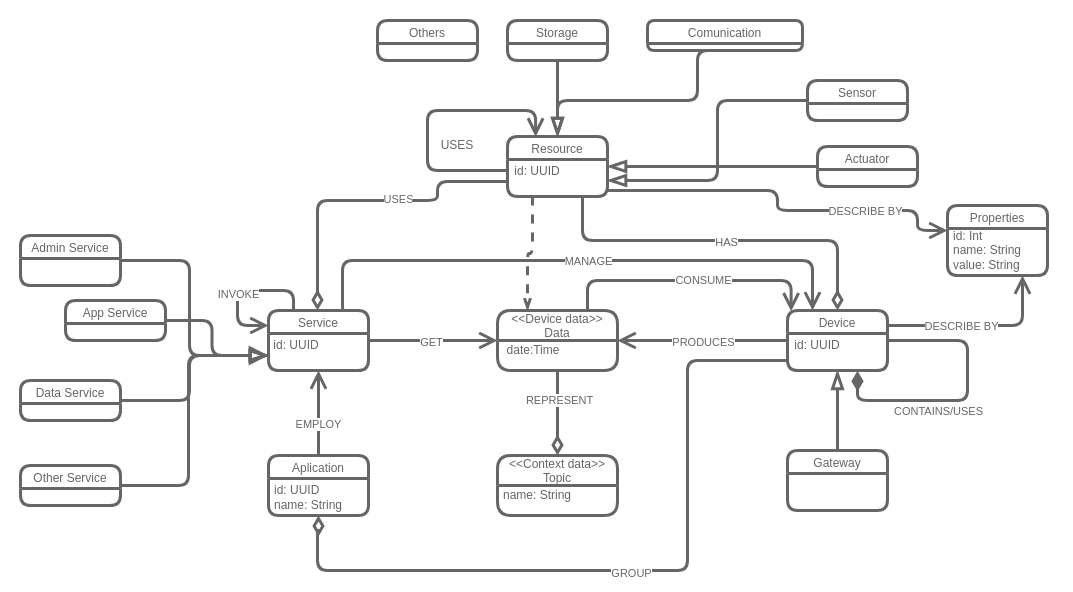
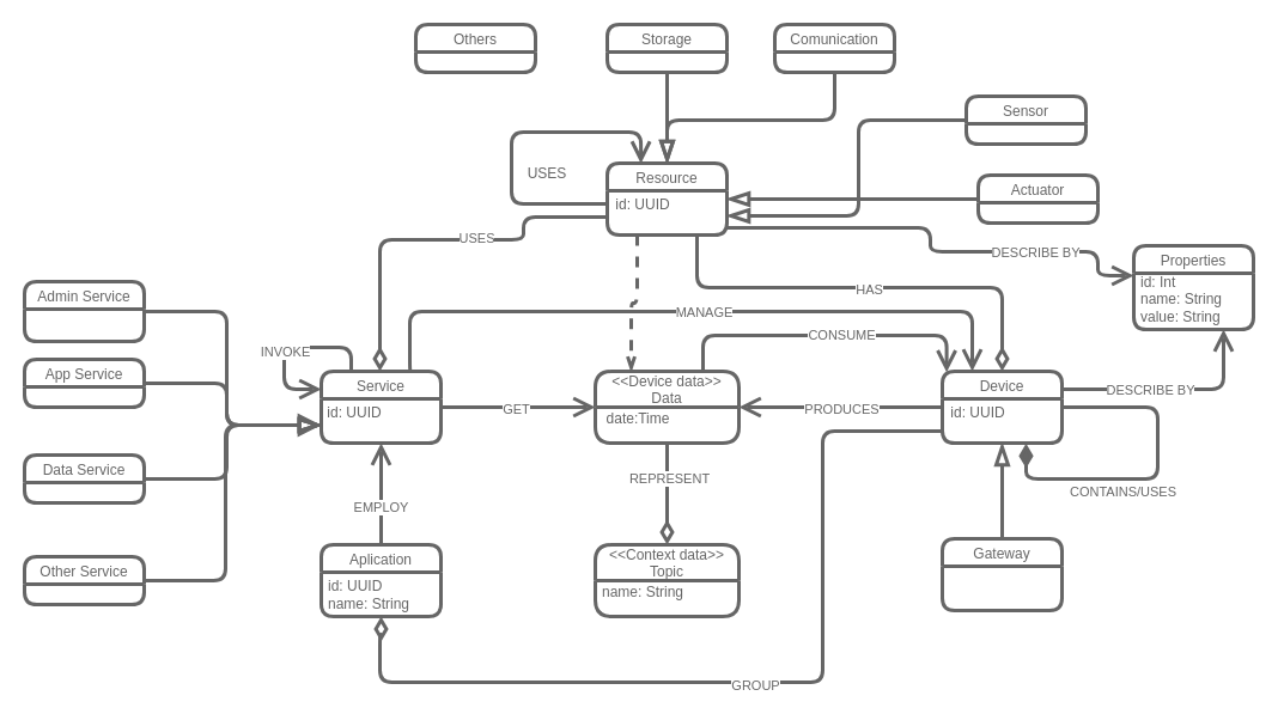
  <mxCell id="0" />
  <mxCell id="1" parent="0" />
- <mxCell id="2" value="Others" style="swimlane;strokeWidth=3;rounded=1;fontStyle=0;strokeColor=#666666;fillColor=#FFFFFF;fontColor=#666666;container=0;" parent="1" vertex="1"><mxGeometry x="377" y="20" width="100" height="40" as="geometry" /></mxCell>
+ <mxCell id="2" value="Others" style="swimlane;strokeWidth=3;rounded=1;fontStyle=0;strokeColor=#666666;fillColor=#FFFFFF;fontColor=#666666;container=0;" parent="1" vertex="1"><mxGeometry x="347" y="20" width="100" height="40" as="geometry" /></mxCell>
  <mxCell id="3" style="edgeStyle=orthogonalEdgeStyle;shape=connector;curved=0;rounded=1;orthogonalLoop=1;jettySize=auto;html=1;entryX=0.5;entryY=0;entryDx=0;entryDy=0;labelBackgroundColor=default;strokeColor=#666666;strokeWidth=3;align=center;verticalAlign=middle;fontFamily=Helvetica;fontSize=11;fontColor=#666666;endArrow=blockThin;endFill=0;endSize=12;" parent="1" source="4" target="49" edge="1"><mxGeometry relative="1" as="geometry" /></mxCell>
  <mxCell id="4" value="Storage" style="swimlane;strokeWidth=3;rounded=1;fontStyle=0;strokeColor=#666666;fillColor=#FFFFFF;fontColor=#666666;container=0;" parent="1" vertex="1"><mxGeometry x="507" y="20" width="100" height="40" as="geometry" /></mxCell>
  <mxCell id="5" style="edgeStyle=orthogonalEdgeStyle;shape=connector;curved=0;rounded=1;orthogonalLoop=1;jettySize=auto;html=1;entryX=0.5;entryY=0;entryDx=0;entryDy=0;labelBackgroundColor=default;strokeColor=#666666;strokeWidth=3;align=center;verticalAlign=middle;fontFamily=Helvetica;fontSize=11;fontColor=#666666;endArrow=blockThin;endFill=0;exitX=0.5;exitY=1;exitDx=0;exitDy=0;endSize=12;" parent="1" source="6" target="49" edge="1"><mxGeometry relative="1" as="geometry"><Array as="points"><mxPoint x="697" y="100" /><mxPoint x="557" y="100" /></Array></mxGeometry></mxCell>
- <mxCell id="6" value="Comunication" style="swimlane;strokeWidth=3;rounded=1;fontStyle=0;strokeColor=#666666;fillColor=#FFFFFF;fontColor=#666666;container=0;" parent="1" vertex="1"><mxGeometry x="647" y="20" width="155" height="30" as="geometry" /></mxCell>
+ <mxCell id="6" value="Comunication" style="swimlane;strokeWidth=3;rounded=1;fontStyle=0;strokeColor=#666666;fillColor=#FFFFFF;fontColor=#666666;container=0;" parent="1" vertex="1"><mxGeometry x="647" y="20" width="100" height="40" as="geometry" /></mxCell>
  <mxCell id="7" style="edgeStyle=orthogonalEdgeStyle;shape=connector;curved=0;rounded=1;orthogonalLoop=1;jettySize=auto;html=1;labelBackgroundColor=default;strokeColor=#666666;strokeWidth=3;align=center;verticalAlign=middle;fontFamily=Helvetica;fontSize=11;fontColor=#666666;endArrow=blockThin;endFill=0;endSize=12;" parent="1" source="8" edge="1"><mxGeometry relative="1" as="geometry"><mxPoint x="607" y="180" as="targetPoint" /><Array as="points"><mxPoint x="717" y="100" /><mxPoint x="717" y="180" /></Array></mxGeometry></mxCell>
  <mxCell id="8" value="Sensor" style="swimlane;strokeWidth=3;rounded=1;fontStyle=0;strokeColor=#666666;fillColor=#FFFFFF;fontColor=#666666;container=0;" parent="1" vertex="1"><mxGeometry x="807" y="80" width="100" height="40" as="geometry" /></mxCell>
  <mxCell id="9" style="edgeStyle=orthogonalEdgeStyle;shape=connector;curved=0;rounded=1;orthogonalLoop=1;jettySize=auto;html=1;entryX=1;entryY=0.5;entryDx=0;entryDy=0;labelBackgroundColor=default;strokeColor=#666666;strokeWidth=3;align=center;verticalAlign=middle;fontFamily=Helvetica;fontSize=11;fontColor=#666666;endArrow=blockThin;endFill=0;endSize=12;exitX=0;exitY=0.5;exitDx=0;exitDy=0;" parent="1" source="10" target="49" edge="1"><mxGeometry relative="1" as="geometry"><Array as="points"><mxPoint x="787" y="166" /><mxPoint x="787" y="166" /></Array></mxGeometry></mxCell>
  <mxCell id="10" value="Actuator" style="swimlane;strokeWidth=3;rounded=1;fontStyle=0;strokeColor=#666666;fillColor=#FFFFFF;fontColor=#666666;container=0;" parent="1" vertex="1"><mxGeometry x="817" y="146" width="100" height="40" as="geometry" /></mxCell>
  <mxCell id="11" style="edgeStyle=orthogonalEdgeStyle;shape=connector;curved=0;rounded=1;orthogonalLoop=1;jettySize=auto;html=1;entryX=0;entryY=0.75;entryDx=0;entryDy=0;labelBackgroundColor=default;strokeColor=#666666;strokeWidth=3;align=center;verticalAlign=middle;fontFamily=Helvetica;fontSize=11;fontColor=#666666;endArrow=blockThin;endFill=0;endSize=12;" parent="1" source="12" target="52" edge="1"><mxGeometry relative="1" as="geometry" /></mxCell>
  <mxCell id="12" value="Admin Service" style="swimlane;strokeWidth=3;rounded=1;fontStyle=0;strokeColor=#666666;fillColor=#FFFFFF;fontColor=#666666;container=0;" parent="1" vertex="1"><mxGeometry x="20" y="235" width="100" height="50" as="geometry" /></mxCell>
  <mxCell id="13" style="edgeStyle=orthogonalEdgeStyle;shape=connector;curved=0;rounded=1;orthogonalLoop=1;jettySize=auto;html=1;entryX=0;entryY=0.75;entryDx=0;entryDy=0;labelBackgroundColor=default;strokeColor=#666666;strokeWidth=3;align=center;verticalAlign=middle;fontFamily=Helvetica;fontSize=11;fontColor=#666666;endArrow=blockThin;endFill=0;endSize=12;" parent="1" source="14" target="52" edge="1"><mxGeometry relative="1" as="geometry" /></mxCell>
- <mxCell id="14" value="App Service" style="swimlane;strokeWidth=3;rounded=1;fontStyle=0;strokeColor=#666666;fillColor=#FFFFFF;fontColor=#666666;container=0;" parent="1" vertex="1"><mxGeometry x="65" y="300" width="100" height="40" as="geometry" /></mxCell>
+ <mxCell id="14" value="App Service" style="swimlane;strokeWidth=3;rounded=1;fontStyle=0;strokeColor=#666666;fillColor=#FFFFFF;fontColor=#666666;container=0;" parent="1" vertex="1"><mxGeometry x="20" y="300" width="100" height="40" as="geometry" /></mxCell>
  <mxCell id="15" style="edgeStyle=orthogonalEdgeStyle;shape=connector;curved=0;rounded=1;orthogonalLoop=1;jettySize=auto;html=1;entryX=0;entryY=0.75;entryDx=0;entryDy=0;labelBackgroundColor=default;strokeColor=#666666;strokeWidth=3;align=center;verticalAlign=middle;fontFamily=Helvetica;fontSize=11;fontColor=#666666;endArrow=blockThin;endFill=0;endSize=12;" parent="1" source="16" target="52" edge="1"><mxGeometry relative="1" as="geometry" /></mxCell>
  <mxCell id="16" value="Data Service" style="swimlane;strokeWidth=3;rounded=1;fontStyle=0;strokeColor=#666666;fillColor=#FFFFFF;fontColor=#666666;container=0;" parent="1" vertex="1"><mxGeometry x="20" y="380" width="100" height="40" as="geometry" /></mxCell>
  <mxCell id="17" style="edgeStyle=orthogonalEdgeStyle;shape=connector;curved=0;rounded=1;orthogonalLoop=1;jettySize=auto;html=1;entryX=0;entryY=0.75;entryDx=0;entryDy=0;labelBackgroundColor=default;strokeColor=#666666;strokeWidth=3;align=center;verticalAlign=middle;fontFamily=Helvetica;fontSize=11;fontColor=#666666;endArrow=block;endFill=0;endSize=12;" parent="1" source="18" target="52" edge="1"><mxGeometry relative="1" as="geometry"><Array as="points"><mxPoint x="188" y="485" /><mxPoint x="188" y="355" /></Array></mxGeometry></mxCell>
  <mxCell id="18" value="Other Service" style="swimlane;strokeWidth=3;rounded=1;fontStyle=0;strokeColor=#666666;fillColor=#FFFFFF;fontColor=#666666;container=0;" parent="1" vertex="1"><mxGeometry x="20" y="465" width="100" height="40" as="geometry" /></mxCell>
  <mxCell id="19" style="edgeStyle=orthogonalEdgeStyle;shape=connector;curved=0;rounded=1;orthogonalLoop=1;jettySize=auto;html=1;entryX=0.5;entryY=1;entryDx=0;entryDy=0;labelBackgroundColor=default;strokeColor=#666666;strokeWidth=3;align=center;verticalAlign=middle;fontFamily=Helvetica;fontSize=11;fontColor=#666666;endArrow=open;endFill=0;endSize=12;" parent="1" source="21" target="52" edge="1"><mxGeometry relative="1" as="geometry" /></mxCell>
  <mxCell id="20" value="EMPLOY" style="edgeLabel;html=1;align=center;verticalAlign=middle;resizable=0;points=[];fontSize=11;fontFamily=Helvetica;fontColor=#666666;container=0;" parent="19" vertex="1" connectable="0"><mxGeometry x="-0.236" y="1" relative="1" as="geometry"><mxPoint as="offset" /></mxGeometry></mxCell>
  <mxCell id="21" value="Aplication" style="swimlane;strokeWidth=3;rounded=1;fontStyle=0;strokeColor=#666666;fillColor=#FFFFFF;fontColor=#666666;container=0;" parent="1" vertex="1"><mxGeometry x="268" y="455" width="100" height="60" as="geometry"><mxRectangle x="580" y="270" width="80" height="30" as="alternateBounds" /></mxGeometry></mxCell>
  <mxCell id="22" value="USES" style="text;html=1;strokeColor=none;fillColor=none;align=center;verticalAlign=middle;whiteSpace=wrap;rounded=0;fontSize=12;fontFamily=Helvetica;fontColor=#666666;container=0;" parent="1" vertex="1"><mxGeometry x="427" y="130" width="60" height="30" as="geometry" /></mxCell>
  <mxCell id="23" style="edgeStyle=orthogonalEdgeStyle;shape=connector;curved=0;rounded=1;orthogonalLoop=1;jettySize=auto;html=1;labelBackgroundColor=default;strokeColor=#666666;strokeWidth=3;align=center;verticalAlign=middle;fontFamily=Helvetica;fontSize=11;fontColor=#666666;endArrow=diamondThin;endFill=0;exitX=0;exitY=0.75;exitDx=0;exitDy=0;endSize=12;" parent="1" source="49" target="52" edge="1"><mxGeometry relative="1" as="geometry"><Array as="points"><mxPoint x="437" y="181" /><mxPoint x="437" y="200" /><mxPoint x="317" y="200" /></Array></mxGeometry></mxCell>
  <mxCell id="24" value="USES" style="edgeLabel;html=1;align=center;verticalAlign=middle;resizable=0;points=[];fontSize=11;fontFamily=Helvetica;fontColor=#666666;container=0;" parent="23" vertex="1" connectable="0"><mxGeometry x="0.087" y="1" relative="1" as="geometry"><mxPoint x="44" y="-3" as="offset" /></mxGeometry></mxCell>
  <mxCell id="25" style="edgeStyle=orthogonalEdgeStyle;shape=connector;curved=0;rounded=1;orthogonalLoop=1;jettySize=auto;html=1;labelBackgroundColor=default;strokeColor=#666666;strokeWidth=3;align=center;verticalAlign=middle;fontFamily=Helvetica;fontSize=11;fontColor=#666666;endArrow=open;endFill=0;endSize=12;" parent="1" edge="1"><mxGeometry relative="1" as="geometry"><mxPoint x="367" y="340" as="sourcePoint" /><mxPoint x="497" y="340" as="targetPoint" /></mxGeometry></mxCell>
  <mxCell id="26" value="GET" style="edgeLabel;html=1;align=center;verticalAlign=middle;resizable=0;points=[];fontSize=11;fontFamily=Helvetica;fontColor=#666666;container=0;" parent="25" vertex="1" connectable="0"><mxGeometry x="-0.027" y="-1" relative="1" as="geometry"><mxPoint as="offset" /></mxGeometry></mxCell>
  <mxCell id="27" style="edgeStyle=orthogonalEdgeStyle;shape=connector;curved=0;rounded=1;orthogonalLoop=1;jettySize=auto;html=1;entryX=0.5;entryY=0;entryDx=0;entryDy=0;labelBackgroundColor=default;strokeColor=#666666;strokeWidth=3;align=center;verticalAlign=middle;fontFamily=Helvetica;fontSize=11;fontColor=#666666;endArrow=diamondThin;endFill=0;endSize=12;" parent="1" source="57" target="59" edge="1"><mxGeometry relative="1" as="geometry" /></mxCell>
  <mxCell id="28" value="REPRESENT" style="edgeLabel;html=1;align=center;verticalAlign=middle;resizable=0;points=[];fontSize=11;fontFamily=Helvetica;fontColor=#666666;container=0;" parent="27" vertex="1" connectable="0"><mxGeometry x="-0.312" y="1" relative="1" as="geometry"><mxPoint as="offset" /></mxGeometry></mxCell>
  <mxCell id="29" style="edgeStyle=orthogonalEdgeStyle;shape=connector;curved=0;rounded=1;orthogonalLoop=1;jettySize=auto;html=1;exitX=0.25;exitY=1;exitDx=0;exitDy=0;entryX=0.25;entryY=0;entryDx=0;entryDy=0;labelBackgroundColor=default;strokeColor=#666666;strokeWidth=3;align=center;verticalAlign=middle;fontFamily=Helvetica;fontSize=11;fontColor=#666666;endArrow=openThin;endFill=0;dashed=1;" parent="1" source="49" target="57" edge="1"><mxGeometry relative="1" as="geometry" /></mxCell>
  <mxCell id="30" style="edgeStyle=orthogonalEdgeStyle;shape=connector;curved=0;rounded=1;orthogonalLoop=1;jettySize=auto;html=1;entryX=1;entryY=0.5;entryDx=0;entryDy=0;labelBackgroundColor=default;strokeColor=#666666;strokeWidth=3;align=center;verticalAlign=middle;fontFamily=Helvetica;fontSize=11;fontColor=#666666;endArrow=open;endFill=0;endSize=12;" parent="1" source="47" target="57" edge="1"><mxGeometry relative="1" as="geometry" /></mxCell>
  <mxCell id="31" value="PRODUCES" style="edgeLabel;html=1;align=center;verticalAlign=middle;resizable=0;points=[];fontSize=11;fontFamily=Helvetica;fontColor=#666666;container=0;" parent="30" vertex="1" connectable="0"><mxGeometry x="0.001" y="1" relative="1" as="geometry"><mxPoint as="offset" /></mxGeometry></mxCell>
  <mxCell id="32" style="edgeStyle=orthogonalEdgeStyle;shape=connector;curved=0;rounded=1;orthogonalLoop=1;jettySize=auto;html=1;exitX=0.75;exitY=0;exitDx=0;exitDy=0;entryX=0.036;entryY=0.014;entryDx=0;entryDy=0;labelBackgroundColor=default;strokeColor=#666666;strokeWidth=3;align=center;verticalAlign=middle;fontFamily=Helvetica;fontSize=11;fontColor=#666666;endArrow=open;endFill=0;entryPerimeter=0;endSize=12;" parent="1" source="57" target="47" edge="1"><mxGeometry relative="1" as="geometry"><Array as="points"><mxPoint x="587" y="280" /><mxPoint x="791" y="280" /></Array></mxGeometry></mxCell>
  <mxCell id="33" value="CONSUME" style="edgeLabel;html=1;align=center;verticalAlign=middle;resizable=0;points=[];fontSize=11;fontFamily=Helvetica;fontColor=#666666;container=0;" parent="32" vertex="1" connectable="0"><mxGeometry x="0.094" y="1" relative="1" as="geometry"><mxPoint as="offset" /></mxGeometry></mxCell>
  <mxCell id="34" style="edgeStyle=orthogonalEdgeStyle;shape=connector;curved=0;rounded=1;orthogonalLoop=1;jettySize=auto;html=1;exitX=0.75;exitY=1;exitDx=0;exitDy=0;labelBackgroundColor=default;strokeColor=#666666;strokeWidth=3;align=center;verticalAlign=middle;fontFamily=Helvetica;fontSize=11;fontColor=#666666;endArrow=diamondThin;endFill=0;endSize=12;" parent="1" source="49" target="47" edge="1"><mxGeometry relative="1" as="geometry"><Array as="points"><mxPoint x="582" y="240" /><mxPoint x="837" y="240" /></Array></mxGeometry></mxCell>
  <mxCell id="35" value="HAS" style="edgeLabel;html=1;align=center;verticalAlign=middle;resizable=0;points=[];fontSize=11;fontFamily=Helvetica;fontColor=#666666;container=0;" parent="34" vertex="1" connectable="0"><mxGeometry x="0.016" y="-1" relative="1" as="geometry"><mxPoint as="offset" /></mxGeometry></mxCell>
  <mxCell id="36" style="edgeStyle=orthogonalEdgeStyle;shape=connector;curved=0;rounded=1;orthogonalLoop=1;jettySize=auto;html=1;labelBackgroundColor=default;strokeColor=#666666;strokeWidth=3;align=center;verticalAlign=middle;fontFamily=Helvetica;fontSize=11;fontColor=#666666;endArrow=open;endFill=0;endSize=12;" parent="1" edge="1"><mxGeometry relative="1" as="geometry"><mxPoint x="607" y="190" as="sourcePoint" /><mxPoint x="947" y="230" as="targetPoint" /><Array as="points"><mxPoint x="607" y="190" /><mxPoint x="777" y="190" /><mxPoint x="777" y="210" /><mxPoint x="917" y="210" /><mxPoint x="917" y="230" /></Array></mxGeometry></mxCell>
  <mxCell id="37" value="DESCRIBE BY" style="edgeLabel;html=1;align=center;verticalAlign=middle;resizable=0;points=[];fontSize=11;fontFamily=Helvetica;fontColor=#666666;container=0;" parent="36" vertex="1" connectable="0"><mxGeometry x="0.458" relative="1" as="geometry"><mxPoint as="offset" /></mxGeometry></mxCell>
  <mxCell id="38" style="edgeStyle=orthogonalEdgeStyle;shape=connector;curved=0;rounded=1;orthogonalLoop=1;jettySize=auto;html=1;exitX=1;exitY=0.25;exitDx=0;exitDy=0;entryX=0.75;entryY=1;entryDx=0;entryDy=0;labelBackgroundColor=default;strokeColor=#666666;strokeWidth=3;align=center;verticalAlign=middle;fontFamily=Helvetica;fontSize=11;fontColor=#666666;endArrow=open;endFill=0;endSize=12;" parent="1" source="47" target="62" edge="1"><mxGeometry relative="1" as="geometry" /></mxCell>
  <mxCell id="39" value="DESCRIBE BY" style="edgeLabel;html=1;align=center;verticalAlign=middle;resizable=0;points=[];fontSize=11;fontFamily=Helvetica;fontColor=#666666;container=0;" parent="38" vertex="1" connectable="0"><mxGeometry x="-0.212" relative="1" as="geometry"><mxPoint as="offset" /></mxGeometry></mxCell>
  <mxCell id="40" style="edgeStyle=orthogonalEdgeStyle;shape=connector;curved=0;rounded=1;orthogonalLoop=1;jettySize=auto;html=1;exitX=0.5;exitY=0;exitDx=0;exitDy=0;entryX=0.5;entryY=1;entryDx=0;entryDy=0;labelBackgroundColor=default;strokeColor=#666666;strokeWidth=3;align=center;verticalAlign=middle;fontFamily=Helvetica;fontSize=11;fontColor=#666666;endArrow=blockThin;endFill=0;jumpSize=9;endSize=12;" parent="1" source="61" target="47" edge="1"><mxGeometry relative="1" as="geometry" /></mxCell>
  <mxCell id="41" style="edgeStyle=orthogonalEdgeStyle;shape=connector;curved=0;rounded=1;orthogonalLoop=1;jettySize=auto;html=1;exitX=0;exitY=1;exitDx=0;exitDy=0;entryX=0.5;entryY=1;entryDx=0;entryDy=0;labelBackgroundColor=default;strokeColor=#666666;strokeWidth=3;align=center;verticalAlign=middle;fontFamily=Helvetica;fontSize=11;fontColor=#666666;endArrow=diamondThin;endFill=0;jumpSize=5;endSize=12;" parent="1" source="48" target="21" edge="1"><mxGeometry relative="1" as="geometry"><Array as="points"><mxPoint x="687" y="360" /><mxPoint x="687" y="570" /><mxPoint x="317" y="570" /><mxPoint x="317" y="530" /><mxPoint x="318" y="530" /></Array></mxGeometry></mxCell>
  <mxCell id="42" value="GROUP" style="edgeLabel;html=1;align=center;verticalAlign=middle;resizable=0;points=[];fontSize=11;fontFamily=Helvetica;fontColor=#666666;container=0;" parent="41" vertex="1" connectable="0"><mxGeometry x="-0.003" y="2" relative="1" as="geometry"><mxPoint as="offset" /></mxGeometry></mxCell>
  <mxCell id="43" style="edgeStyle=orthogonalEdgeStyle;shape=connector;curved=0;rounded=1;orthogonalLoop=1;jettySize=auto;html=1;exitX=0.75;exitY=0;exitDx=0;exitDy=0;entryX=0.25;entryY=0;entryDx=0;entryDy=0;labelBackgroundColor=default;strokeColor=#666666;strokeWidth=3;align=center;verticalAlign=middle;fontFamily=Helvetica;fontSize=11;fontColor=#666666;endArrow=open;endFill=0;endSize=12;" parent="1" source="52" target="47" edge="1"><mxGeometry relative="1" as="geometry"><Array as="points"><mxPoint x="342" y="260" /><mxPoint x="812" y="260" /></Array></mxGeometry></mxCell>
  <mxCell id="44" value="MANAGE" style="edgeLabel;html=1;align=center;verticalAlign=middle;resizable=0;points=[];fontSize=11;fontFamily=Helvetica;fontColor=#666666;container=0;" parent="43" vertex="1" connectable="0"><mxGeometry x="-0.056" relative="1" as="geometry"><mxPoint x="26" as="offset" /></mxGeometry></mxCell>
  <mxCell id="45" style="edgeStyle=orthogonalEdgeStyle;shape=connector;curved=0;rounded=1;orthogonalLoop=1;jettySize=auto;html=1;exitX=1;exitY=0.5;exitDx=0;exitDy=0;labelBackgroundColor=default;strokeColor=#666666;strokeWidth=3;align=center;verticalAlign=middle;fontFamily=Helvetica;fontSize=11;fontColor=#666666;endArrow=diamondThin;endFill=1;endSize=12;" parent="1" source="47" edge="1"><mxGeometry relative="1" as="geometry"><mxPoint x="857" y="370.185" as="targetPoint" /><Array as="points"><mxPoint x="967" y="340" /><mxPoint x="967" y="400" /><mxPoint x="857" y="400" /></Array></mxGeometry></mxCell>
  <mxCell id="46" value="CONTAINS/USES" style="edgeLabel;html=1;align=center;verticalAlign=middle;resizable=0;points=[];fontSize=11;fontFamily=Helvetica;fontColor=#666666;container=0;" parent="45" vertex="1" connectable="0"><mxGeometry x="0.179" y="-2" relative="1" as="geometry"><mxPoint x="-5" y="12" as="offset" /></mxGeometry></mxCell>
  <mxCell id="47" value="Device" style="swimlane;strokeWidth=3;rounded=1;fontStyle=0;strokeColor=#666666;fillColor=#FFFFFF;fontColor=#666666;startSize=23;container=0;" parent="1" vertex="1"><mxGeometry x="787" y="310" width="100" height="60" as="geometry"><mxRectangle x="580" y="270" width="80" height="30" as="alternateBounds" /></mxGeometry></mxCell>
  <mxCell id="48" value="id: UUID" style="text;html=1;strokeColor=none;fillColor=none;align=center;verticalAlign=middle;whiteSpace=wrap;rounded=0;container=0;fontColor=#666666;" parent="1" vertex="1"><mxGeometry x="787" y="330" width="60" height="30" as="geometry" /></mxCell>
  <mxCell id="49" value="Resource" style="swimlane;strokeWidth=3;rounded=1;fontStyle=0;strokeColor=#666666;fillColor=#FFFFFF;fontColor=#666666;container=0;" parent="1" vertex="1"><mxGeometry x="507" y="136" width="100" height="60" as="geometry"><mxRectangle x="580" y="270" width="80" height="30" as="alternateBounds" /></mxGeometry></mxCell>
  <mxCell id="50" style="edgeStyle=orthogonalEdgeStyle;shape=connector;curved=0;rounded=1;orthogonalLoop=1;jettySize=auto;html=1;entryX=0.281;entryY=0.019;entryDx=0;entryDy=0;labelBackgroundColor=default;strokeColor=#666666;strokeWidth=3;align=center;verticalAlign=middle;fontFamily=Helvetica;fontSize=11;fontColor=#666666;endArrow=open;endFill=0;entryPerimeter=0;endSize=12;" parent="1" edge="1"><mxGeometry relative="1" as="geometry"><mxPoint x="507" y="170" as="sourcePoint" /><mxPoint x="535.1" y="136.14" as="targetPoint" /><Array as="points"><mxPoint x="427" y="170" /><mxPoint x="427" y="110" /><mxPoint x="535" y="110" /></Array></mxGeometry></mxCell>
  <mxCell id="51" value="id: UUID" style="text;html=1;strokeColor=none;fillColor=none;align=center;verticalAlign=middle;whiteSpace=wrap;rounded=0;container=0;fontColor=#666666;" parent="1" vertex="1"><mxGeometry x="507" y="156" width="60" height="30" as="geometry" /></mxCell>
  <mxCell id="52" value="Service" style="swimlane;strokeWidth=3;rounded=1;fontStyle=0;strokeColor=#666666;fillColor=#FFFFFF;fontColor=#666666;container=0;" parent="1" vertex="1"><mxGeometry x="268" y="310" width="100" height="60" as="geometry"><mxRectangle x="580" y="270" width="80" height="30" as="alternateBounds" /></mxGeometry></mxCell>
  <mxCell id="53" value="&lt;font color=&quot;#666666&quot;&gt;id: UUID&lt;/font&gt;" style="text;html=1;strokeColor=none;fillColor=none;align=center;verticalAlign=middle;whiteSpace=wrap;rounded=0;container=0;fontColor=#6666666;" parent="1" vertex="1"><mxGeometry x="266" y="330" width="60" height="30" as="geometry" /></mxCell>
  <mxCell id="54" style="edgeStyle=orthogonalEdgeStyle;shape=connector;curved=0;rounded=1;orthogonalLoop=1;jettySize=auto;html=1;exitX=0.25;exitY=0;exitDx=0;exitDy=0;entryX=0;entryY=0.25;entryDx=0;entryDy=0;labelBackgroundColor=default;strokeColor=#666666;strokeWidth=3;align=center;verticalAlign=middle;fontFamily=Helvetica;fontSize=11;fontColor=#666666;endArrow=open;endFill=0;endSize=12;" parent="1" source="52" target="52" edge="1"><mxGeometry relative="1" as="geometry"><Array as="points"><mxPoint x="293" y="290" /><mxPoint x="237" y="290" /><mxPoint x="237" y="325" /></Array></mxGeometry></mxCell>
  <mxCell id="55" value="INVOKE" style="edgeLabel;html=1;align=center;verticalAlign=middle;resizable=0;points=[];fontSize=11;fontFamily=Helvetica;fontColor=#666666;container=0;" parent="54" vertex="1" connectable="0"><mxGeometry x="0.108" relative="1" as="geometry"><mxPoint as="offset" /></mxGeometry></mxCell>
  <mxCell id="56" value="id: UUID&lt;br&gt;name: String" style="text;html=1;strokeColor=none;fillColor=none;align=left;verticalAlign=middle;whiteSpace=wrap;rounded=0;container=0;fontColor=#666666;" parent="1" vertex="1"><mxGeometry x="272" y="482" width="80" height="30" as="geometry" /></mxCell>
  <mxCell id="57" value="&lt;&lt;Device data&gt;&gt;&#10;Data" style="swimlane;strokeWidth=3;rounded=1;fontStyle=0;strokeColor=#666666;fillColor=#FFFFFF;fontColor=#666666;startSize=30;container=0;" parent="1" vertex="1"><mxGeometry x="497" y="310" width="120" height="60" as="geometry"><mxRectangle x="580" y="270" width="80" height="30" as="alternateBounds" /></mxGeometry></mxCell>
  <mxCell id="58" value="date:Time" style="text;html=1;strokeColor=none;fillColor=none;align=center;verticalAlign=middle;whiteSpace=wrap;rounded=0;container=0;fontColor=#666666;" parent="1" vertex="1"><mxGeometry x="497" y="335" width="72" height="30" as="geometry" /></mxCell>
  <mxCell id="59" value="&lt;&lt;Context data&gt;&gt;&#10;Topic" style="swimlane;strokeWidth=3;rounded=1;fontStyle=0;strokeColor=#666666;fillColor=#FFFFFF;fontColor=#666666;startSize=30;container=0;" parent="1" vertex="1"><mxGeometry x="497" y="455" width="120" height="60" as="geometry"><mxRectangle x="580" y="270" width="80" height="30" as="alternateBounds" /></mxGeometry></mxCell>
  <mxCell id="60" value="name: String" style="text;html=1;strokeColor=none;fillColor=none;align=center;verticalAlign=middle;whiteSpace=wrap;rounded=0;container=0;fontColor=#666666;" parent="1" vertex="1"><mxGeometry x="497" y="480" width="80" height="30" as="geometry" /></mxCell>
  <mxCell id="61" value="Gateway" style="swimlane;strokeWidth=3;rounded=1;fontStyle=0;strokeColor=#666666;fillColor=#FFFFFF;fontColor=#666666;startSize=23;container=0;" parent="1" vertex="1"><mxGeometry x="787" y="450" width="100" height="60" as="geometry"><mxRectangle x="580" y="270" width="80" height="30" as="alternateBounds" /></mxGeometry></mxCell>
  <mxCell id="62" value="Properties" style="swimlane;strokeWidth=3;rounded=1;fontStyle=0;strokeColor=#666666;fillColor=#FFFFFF;fontColor=#666666;startSize=23;container=0;" parent="1" vertex="1"><mxGeometry x="947" y="205" width="100" height="70" as="geometry"><mxRectangle x="580" y="270" width="80" height="30" as="alternateBounds" /></mxGeometry></mxCell>
  <mxCell id="63" value="id: Int&lt;br&gt;name: String&lt;br&gt;value: String" style="text;html=1;strokeColor=none;fillColor=none;align=left;verticalAlign=middle;whiteSpace=wrap;rounded=0;container=0;fontColor=#666666;" parent="1" vertex="1"><mxGeometry x="951" y="235" width="100" height="30" as="geometry" /></mxCell>
